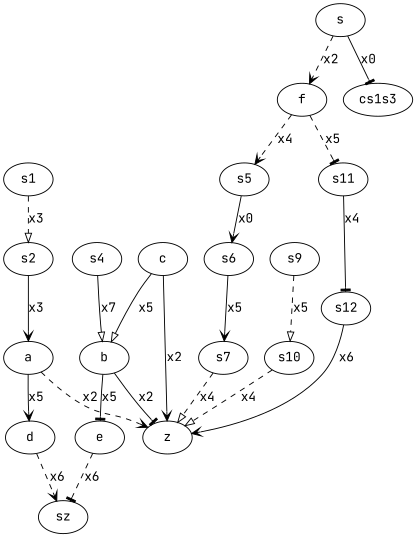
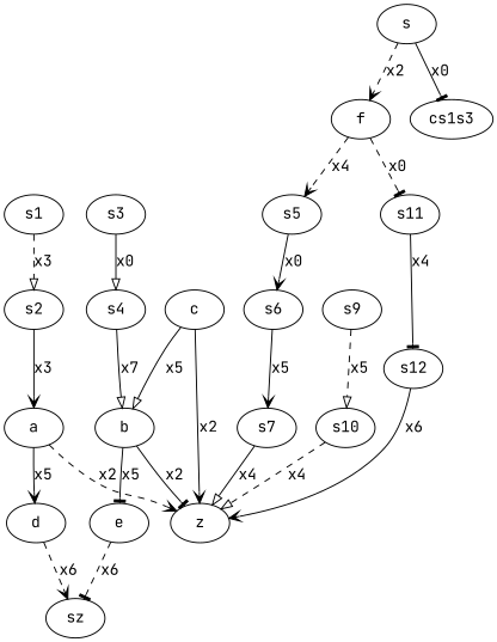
  digraph {
    fontname="JetBrains Mono"
    node [fontname="JetBrains Mono"]
    edge [arrowhead=vee fontname="JetBrains Mono" style=solid]
    s1
    s2
    a
    z
    d
    sz
+   s3
    s4
    b
    e
    s5
    s6
    s7
    s9
    s10
    s11
    s12
    c
    s
    f
    cs1s3
    s1 -> s2 [arrowhead=onormal label=x3 style=dashed]
    s2 -> a [label=x3]
    a -> z [label=x2 style=dashed]
    a -> d [label=x5]
    d -> sz [label=x6 style=dashed]
+   s3 -> s4 [arrowhead=onormal label=x0]
    s4 -> b [arrowhead=onormal label=x7]
    b -> z [arrowhead=tee label=x2]
    b -> e [arrowhead=tee label=x5]
    e -> sz [arrowhead=tee label=x6 style=dashed]
    s5 -> s6 [label=x0]
    s6 -> s7 [label=x5]
-   s7 -> z [arrowhead=onormal label=x4 style=dashed]
+   s7 -> z [arrowhead=onormal label=x4]
    s9 -> s10 [arrowhead=onormal label=x5 style=dashed]
    s10 -> z [arrowhead=onormal label=x4 style=dashed]
    s11 -> s12 [arrowhead=tee label=x4]
    s12 -> z [label=x6]
    c -> z [label=x2]
    c -> b [arrowhead=onormal label=x5]
    s -> f [label=x2 style=dashed]
    s -> cs1s3 [arrowhead=tee label=x0]
    f -> s5 [label=x4 style=dashed]
-   f -> s11 [arrowhead=tee label=x5 style=dashed]
+   f -> s11 [arrowhead=tee label=x0 style=dashed]
  }
